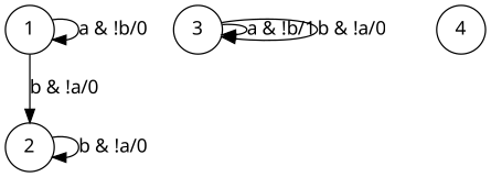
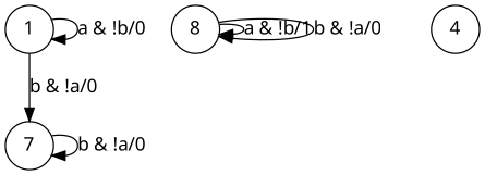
  digraph {
    fontname="Noto Sans"
    node [fontname="Noto Sans" shape=circle]
    edge [fontname="Noto Sans"]
    n1 [label=1]
-   n2 [label=2]
-   n3 [label=3]
+   n2 [label=7]
+   n3 [label=8]
    n4 [label=4]
    n1 -> n1 [label="a & !b/0" myattribute=t_2]
    n1 -> n2 [label="b & !a/0" myattribute=t_1]
    n2 -> n2 [label="b & !a/0" myattribute=t_4]
    n3 -> n3 [label="a & !b/1" myattribute=t_7]
    n3 -> n3 [label="b & !a/0" myattribute=t_6]
  }
